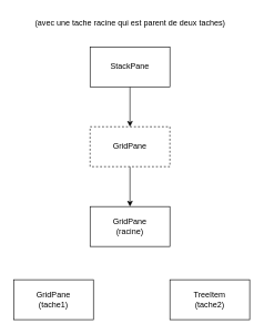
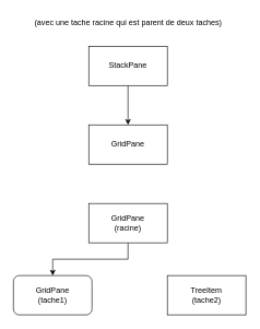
  <mxCell id="0" />
  <mxCell id="1" parent="0" />
  <mxCell id="2" style="edgeStyle=orthogonalEdgeStyle;rounded=0;orthogonalLoop=1;jettySize=auto;html=1;exitX=0.5;exitY=1;exitDx=0;exitDy=0;entryX=0.5;entryY=0;entryDx=0;entryDy=0;" edge="1" parent="1" source="3" target="6"><mxGeometry relative="1" as="geometry" /></mxCell>
  <mxCell id="3" value="StackPane" style="rounded=0;whiteSpace=wrap;html=1;" vertex="1" parent="1"><mxGeometry x="135" y="70" width="120" height="60" as="geometry" /></mxCell>
  <mxCell id="4" value="(avec une tache racine qui est parent de deux taches)" style="text;html=1;align=center;verticalAlign=middle;resizable=0;points=[];autosize=1;strokeColor=none;fillColor=none;" vertex="1" parent="1"><mxGeometry x="40" y="20" width="310" height="30" as="geometry" /></mxCell>
- <mxCell id="5" style="edgeStyle=orthogonalEdgeStyle;rounded=0;orthogonalLoop=1;jettySize=auto;html=1;exitX=0.5;exitY=1;exitDx=0;exitDy=0;" edge="1" parent="1" source="6" target="8"><mxGeometry relative="1" as="geometry" /></mxCell>
- <mxCell id="6" value="GridPane" style="rounded=0;whiteSpace=wrap;html=1;dashed=1;" vertex="1" parent="1"><mxGeometry x="135" y="190" width="120" height="60" as="geometry" /></mxCell>
+ <mxCell id="6" value="GridPane" style="rounded=0;whiteSpace=wrap;html=1;" vertex="1" parent="1"><mxGeometry x="135" y="190" width="120" height="60" as="geometry" /></mxCell>
+ <mxCell id="7" style="edgeStyle=orthogonalEdgeStyle;rounded=0;orthogonalLoop=1;jettySize=auto;html=1;exitX=0.5;exitY=1;exitDx=0;exitDy=0;" edge="1" parent="1" source="8" target="9"><mxGeometry relative="1" as="geometry" /></mxCell>
  <mxCell id="8" value="&lt;div&gt;GridPane&lt;/div&gt;&lt;div&gt;(racine)&lt;br&gt;&lt;/div&gt;" style="rounded=0;whiteSpace=wrap;html=1;" vertex="1" parent="1"><mxGeometry x="135" y="310" width="120" height="60" as="geometry" /></mxCell>
- <mxCell id="9" value="&lt;div&gt;GridPane&lt;/div&gt;&lt;div&gt;(tache1)&lt;br&gt;&lt;/div&gt;" style="rounded=0;whiteSpace=wrap;html=1;" vertex="1" parent="1"><mxGeometry x="20" y="420" width="120" height="60" as="geometry" /></mxCell>
+ <mxCell id="9" value="&lt;div&gt;GridPane&lt;/div&gt;&lt;div&gt;(tache1)&lt;br&gt;&lt;/div&gt;" style="whiteSpace=wrap;html=1;rounded=1;" vertex="1" parent="1"><mxGeometry x="20" y="420" width="120" height="60" as="geometry" /></mxCell>
  <mxCell id="10" value="&lt;div&gt;TreeItem&lt;/div&gt;&lt;div&gt;(tache2)&lt;br&gt;&lt;/div&gt;" style="rounded=0;whiteSpace=wrap;html=1;" vertex="1" parent="1"><mxGeometry x="255" y="420" width="120" height="60" as="geometry" /></mxCell>
